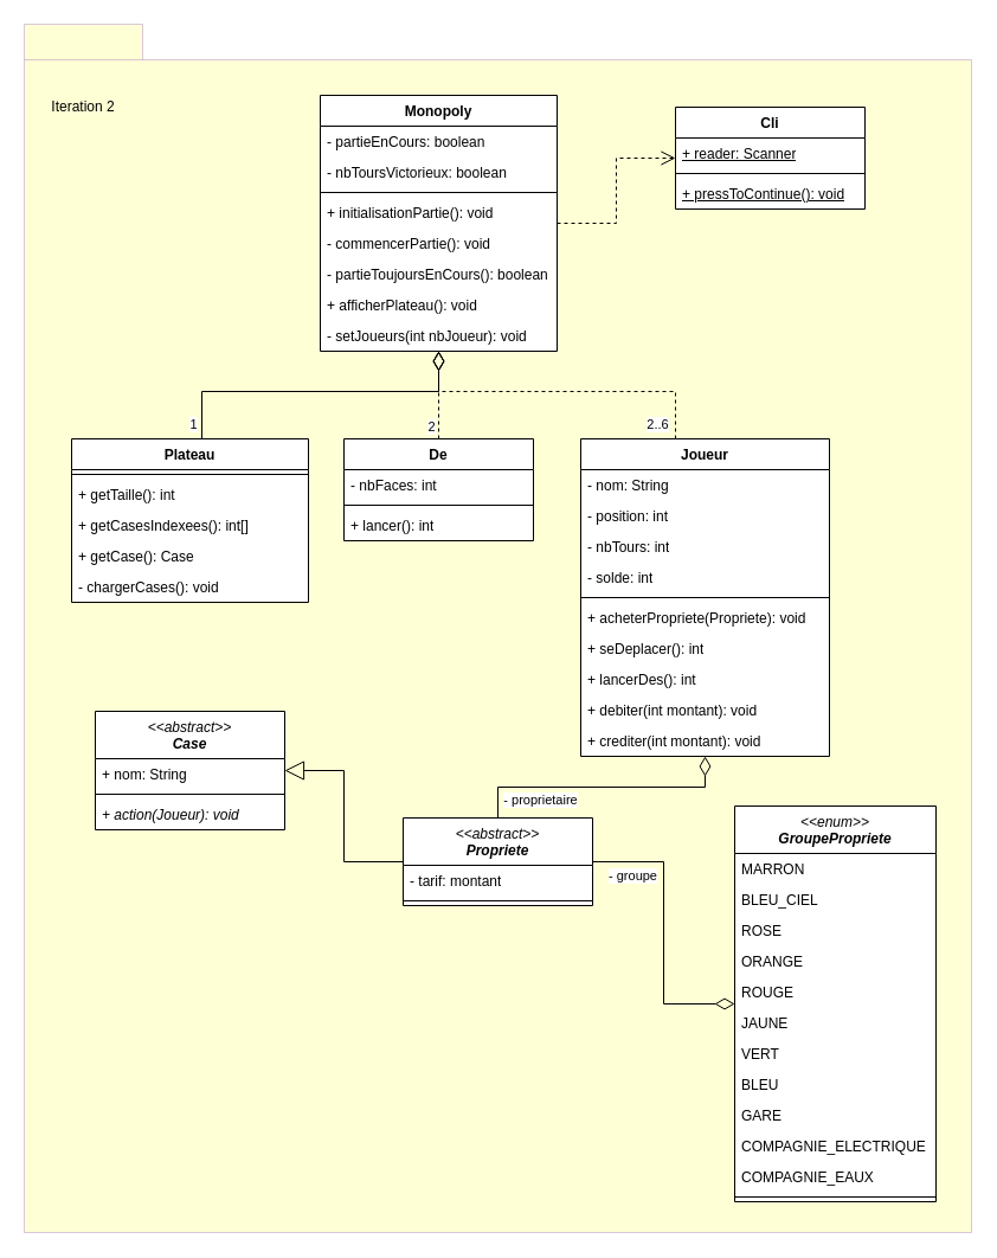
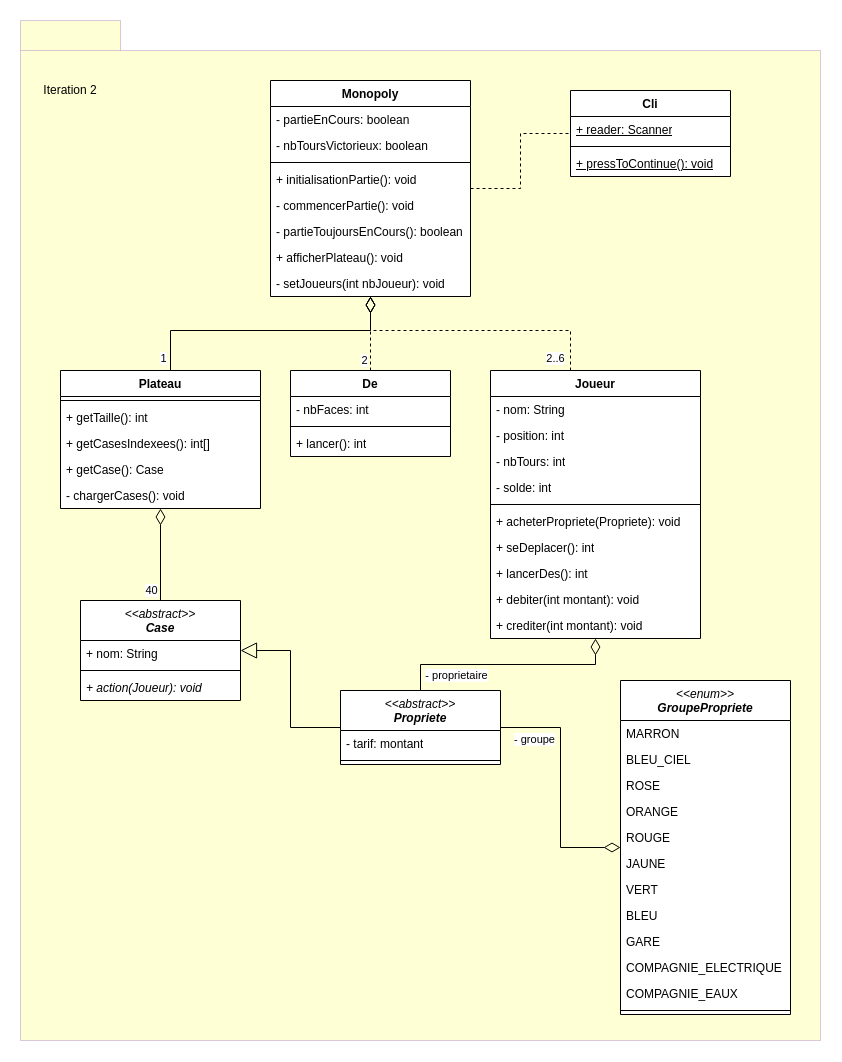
  <mxCell id="0" />
  <mxCell id="1" parent="0" />
  <mxCell id="2" value="" style="shape=folder;fontStyle=0;spacingTop=10;tabWidth=100;tabHeight=30;tabPosition=left;html=1;whiteSpace=wrap;fillColor=#FFFF99;strokeColor=#A373BF;opacity=40;" parent="1" vertex="1"><mxGeometry x="20" y="20" width="800" height="1020" as="geometry" /></mxCell>
- <mxCell id="3" style="edgeStyle=orthogonalEdgeStyle;rounded=0;orthogonalLoop=1;jettySize=auto;html=1;endArrow=open;endFill=0;dashed=1;endSize=10;" parent="1" source="4" target="41" edge="1"><mxGeometry relative="1" as="geometry" /></mxCell>
+ <mxCell id="3" style="edgeStyle=orthogonalEdgeStyle;rounded=0;orthogonalLoop=1;jettySize=auto;html=1;endArrow=none;endFill=0;dashed=1;endSize=10;" parent="1" source="4" target="41" edge="1"><mxGeometry relative="1" as="geometry" /></mxCell>
  <mxCell id="4" value="Monopoly" style="swimlane;fontStyle=1;align=center;verticalAlign=top;childLayout=stackLayout;horizontal=1;startSize=26;horizontalStack=0;resizeParent=1;resizeParentMax=0;resizeLast=0;collapsible=1;marginBottom=0;whiteSpace=wrap;html=1;swimlaneFillColor=default;" parent="1" vertex="1"><mxGeometry x="270" y="80" width="200" height="216" as="geometry" /></mxCell>
  <mxCell id="5" value="- partieEnCours: boolean" style="text;strokeColor=none;fillColor=none;align=left;verticalAlign=top;spacingLeft=4;spacingRight=4;overflow=hidden;rotatable=0;points=[[0,0.5],[1,0.5]];portConstraint=eastwest;whiteSpace=wrap;html=1;" parent="4" vertex="1"><mxGeometry y="26" width="200" height="26" as="geometry" /></mxCell>
  <mxCell id="6" value="- nbToursVictorieux: boolean" style="text;strokeColor=none;fillColor=none;align=left;verticalAlign=top;spacingLeft=4;spacingRight=4;overflow=hidden;rotatable=0;points=[[0,0.5],[1,0.5]];portConstraint=eastwest;whiteSpace=wrap;html=1;" parent="4" vertex="1"><mxGeometry y="52" width="200" height="26" as="geometry" /></mxCell>
  <mxCell id="7" value="" style="line;strokeWidth=1;fillColor=none;align=left;verticalAlign=middle;spacingTop=-1;spacingLeft=3;spacingRight=3;rotatable=0;labelPosition=right;points=[];portConstraint=eastwest;strokeColor=inherit;" parent="4" vertex="1"><mxGeometry y="78" width="200" height="8" as="geometry" /></mxCell>
  <mxCell id="8" value="+ initialisationPartie(): void" style="text;strokeColor=none;fillColor=none;align=left;verticalAlign=top;spacingLeft=4;spacingRight=4;overflow=hidden;rotatable=0;points=[[0,0.5],[1,0.5]];portConstraint=eastwest;whiteSpace=wrap;html=1;" parent="4" vertex="1"><mxGeometry y="86" width="200" height="26" as="geometry" /></mxCell>
  <mxCell id="9" value="- commencerPartie(): void" style="text;strokeColor=none;fillColor=none;align=left;verticalAlign=top;spacingLeft=4;spacingRight=4;overflow=hidden;rotatable=0;points=[[0,0.5],[1,0.5]];portConstraint=eastwest;whiteSpace=wrap;html=1;" parent="4" vertex="1"><mxGeometry y="112" width="200" height="26" as="geometry" /></mxCell>
  <mxCell id="10" value="- partieToujoursEnCours(): boolean" style="text;strokeColor=none;fillColor=none;align=left;verticalAlign=top;spacingLeft=4;spacingRight=4;overflow=hidden;rotatable=0;points=[[0,0.5],[1,0.5]];portConstraint=eastwest;whiteSpace=wrap;html=1;" parent="4" vertex="1"><mxGeometry y="138" width="200" height="26" as="geometry" /></mxCell>
  <mxCell id="11" value="+ afficherPlateau(): void" style="text;strokeColor=none;fillColor=none;align=left;verticalAlign=top;spacingLeft=4;spacingRight=4;overflow=hidden;rotatable=0;points=[[0,0.5],[1,0.5]];portConstraint=eastwest;whiteSpace=wrap;html=1;" parent="4" vertex="1"><mxGeometry y="164" width="200" height="26" as="geometry" /></mxCell>
  <mxCell id="12" value="- setJoueurs(int nbJoueur): void" style="text;strokeColor=none;fillColor=none;align=left;verticalAlign=top;spacingLeft=4;spacingRight=4;overflow=hidden;rotatable=0;points=[[0,0.5],[1,0.5]];portConstraint=eastwest;whiteSpace=wrap;html=1;" parent="4" vertex="1"><mxGeometry y="190" width="200" height="26" as="geometry" /></mxCell>
  <mxCell id="13" style="edgeStyle=orthogonalEdgeStyle;rounded=0;orthogonalLoop=1;jettySize=auto;html=1;endArrow=diamondThin;endFill=0;endSize=14;dashed=1;" parent="1" source="15" target="4" edge="1"><mxGeometry relative="1" as="geometry" /></mxCell>
  <mxCell id="14" value="2" style="edgeLabel;html=1;align=center;verticalAlign=middle;resizable=0;points=[];" parent="13" vertex="1" connectable="0"><mxGeometry x="-0.752" relative="1" as="geometry"><mxPoint x="-7" y="-2" as="offset" /></mxGeometry></mxCell>
  <mxCell id="15" value="De" style="swimlane;fontStyle=1;align=center;verticalAlign=top;childLayout=stackLayout;horizontal=1;startSize=26;horizontalStack=0;resizeParent=1;resizeParentMax=0;resizeLast=0;collapsible=1;marginBottom=0;whiteSpace=wrap;html=1;fillColor=default;rounded=0;shadow=0;glass=0;swimlaneLine=1;gradientColor=none;swimlaneFillColor=default;" parent="1" vertex="1"><mxGeometry x="290" y="370" width="160" height="86" as="geometry" /></mxCell>
  <mxCell id="16" value="- nbFaces: int" style="text;align=left;verticalAlign=top;spacingLeft=4;spacingRight=4;overflow=hidden;rotatable=0;points=[[0,0.5],[1,0.5]];portConstraint=eastwest;whiteSpace=wrap;html=1;" parent="15" vertex="1"><mxGeometry y="26" width="160" height="26" as="geometry" /></mxCell>
  <mxCell id="17" value="" style="line;strokeWidth=1;fillColor=none;align=left;verticalAlign=middle;spacingTop=-1;spacingLeft=3;spacingRight=3;rotatable=0;labelPosition=right;points=[];portConstraint=eastwest;strokeColor=inherit;" parent="15" vertex="1"><mxGeometry y="52" width="160" height="8" as="geometry" /></mxCell>
  <mxCell id="18" value="+ lancer(): int" style="text;align=left;verticalAlign=top;spacingLeft=4;spacingRight=4;overflow=hidden;rotatable=0;points=[[0,0.5],[1,0.5]];portConstraint=eastwest;whiteSpace=wrap;html=1;" parent="15" vertex="1"><mxGeometry y="60" width="160" height="26" as="geometry" /></mxCell>
  <mxCell id="19" style="edgeStyle=orthogonalEdgeStyle;rounded=0;orthogonalLoop=1;jettySize=auto;html=1;endArrow=diamondThin;endFill=0;endSize=14;" parent="1" source="21" target="4" edge="1"><mxGeometry relative="1" as="geometry"><Array as="points"><mxPoint x="170" y="330" /><mxPoint x="370" y="330" /></Array></mxGeometry></mxCell>
  <mxCell id="20" value="1" style="edgeLabel;html=1;align=center;verticalAlign=middle;resizable=0;points=[];" parent="19" vertex="1" connectable="0"><mxGeometry x="-0.893" relative="1" as="geometry"><mxPoint x="-8" y="2" as="offset" /></mxGeometry></mxCell>
  <mxCell id="21" value="Plateau" style="swimlane;fontStyle=1;align=center;verticalAlign=top;childLayout=stackLayout;horizontal=1;startSize=26;horizontalStack=0;resizeParent=1;resizeParentMax=0;resizeLast=0;collapsible=1;marginBottom=0;whiteSpace=wrap;html=1;swimlaneFillColor=default;" parent="1" vertex="1"><mxGeometry x="60" y="370" width="200" height="138" as="geometry" /></mxCell>
  <mxCell id="22" value="" style="line;strokeWidth=1;fillColor=none;align=left;verticalAlign=middle;spacingTop=-1;spacingLeft=3;spacingRight=3;rotatable=0;labelPosition=right;points=[];portConstraint=eastwest;strokeColor=inherit;" parent="21" vertex="1"><mxGeometry y="26" width="200" height="8" as="geometry" /></mxCell>
  <mxCell id="23" value="+ getTaille(): int" style="text;strokeColor=none;fillColor=none;align=left;verticalAlign=top;spacingLeft=4;spacingRight=4;overflow=hidden;rotatable=0;points=[[0,0.5],[1,0.5]];portConstraint=eastwest;whiteSpace=wrap;html=1;" parent="21" vertex="1"><mxGeometry y="34" width="200" height="26" as="geometry" /></mxCell>
  <mxCell id="24" value="+ getCasesIndexees(): int[]" style="text;strokeColor=none;fillColor=none;align=left;verticalAlign=top;spacingLeft=4;spacingRight=4;overflow=hidden;rotatable=0;points=[[0,0.5],[1,0.5]];portConstraint=eastwest;whiteSpace=wrap;html=1;" parent="21" vertex="1"><mxGeometry y="60" width="200" height="26" as="geometry" /></mxCell>
  <mxCell id="25" value="+ getCase(): Case" style="text;strokeColor=none;fillColor=none;align=left;verticalAlign=top;spacingLeft=4;spacingRight=4;overflow=hidden;rotatable=0;points=[[0,0.5],[1,0.5]];portConstraint=eastwest;whiteSpace=wrap;html=1;" parent="21" vertex="1"><mxGeometry y="86" width="200" height="26" as="geometry" /></mxCell>
  <mxCell id="26" value="- chargerCases(): void" style="text;strokeColor=none;fillColor=none;align=left;verticalAlign=top;spacingLeft=4;spacingRight=4;overflow=hidden;rotatable=0;points=[[0,0.5],[1,0.5]];portConstraint=eastwest;whiteSpace=wrap;html=1;" parent="21" vertex="1"><mxGeometry y="112" width="200" height="26" as="geometry" /></mxCell>
  <mxCell id="27" style="edgeStyle=orthogonalEdgeStyle;rounded=0;orthogonalLoop=1;jettySize=auto;html=1;endArrow=diamondThin;endFill=0;endSize=14;dashed=1;" parent="1" source="29" target="4" edge="1"><mxGeometry relative="1" as="geometry"><Array as="points"><mxPoint x="570" y="330" /><mxPoint x="370" y="330" /></Array></mxGeometry></mxCell>
  <mxCell id="28" value="2..6" style="edgeLabel;html=1;align=center;verticalAlign=middle;resizable=0;points=[];" parent="27" vertex="1" connectable="0"><mxGeometry x="-0.895" relative="1" as="geometry"><mxPoint x="-16" y="1" as="offset" /></mxGeometry></mxCell>
  <mxCell id="29" value="Joueur" style="swimlane;fontStyle=1;align=center;verticalAlign=top;childLayout=stackLayout;horizontal=1;startSize=26;horizontalStack=0;resizeParent=1;resizeParentMax=0;resizeLast=0;collapsible=1;marginBottom=0;whiteSpace=wrap;html=1;swimlaneFillColor=default;" parent="1" vertex="1"><mxGeometry x="490" y="370" width="210" height="268" as="geometry" /></mxCell>
  <mxCell id="30" value="- nom: String" style="text;strokeColor=none;fillColor=none;align=left;verticalAlign=top;spacingLeft=4;spacingRight=4;overflow=hidden;rotatable=0;points=[[0,0.5],[1,0.5]];portConstraint=eastwest;whiteSpace=wrap;html=1;" parent="29" vertex="1"><mxGeometry y="26" width="210" height="26" as="geometry" /></mxCell>
  <mxCell id="31" value="- position: int" style="text;strokeColor=none;fillColor=none;align=left;verticalAlign=top;spacingLeft=4;spacingRight=4;overflow=hidden;rotatable=0;points=[[0,0.5],[1,0.5]];portConstraint=eastwest;whiteSpace=wrap;html=1;" parent="29" vertex="1"><mxGeometry y="52" width="210" height="26" as="geometry" /></mxCell>
  <mxCell id="32" value="- nbTours: int" style="text;strokeColor=none;fillColor=none;align=left;verticalAlign=top;spacingLeft=4;spacingRight=4;overflow=hidden;rotatable=0;points=[[0,0.5],[1,0.5]];portConstraint=eastwest;whiteSpace=wrap;html=1;" parent="29" vertex="1"><mxGeometry y="78" width="210" height="26" as="geometry" /></mxCell>
  <mxCell id="33" value="- solde: int" style="text;strokeColor=none;fillColor=none;align=left;verticalAlign=top;spacingLeft=4;spacingRight=4;overflow=hidden;rotatable=0;points=[[0,0.5],[1,0.5]];portConstraint=eastwest;whiteSpace=wrap;html=1;" parent="29" vertex="1"><mxGeometry y="104" width="210" height="26" as="geometry" /></mxCell>
  <mxCell id="34" value="" style="line;strokeWidth=1;fillColor=none;align=left;verticalAlign=middle;spacingTop=-1;spacingLeft=3;spacingRight=3;rotatable=0;labelPosition=right;points=[];portConstraint=eastwest;strokeColor=inherit;" parent="29" vertex="1"><mxGeometry y="130" width="210" height="8" as="geometry" /></mxCell>
  <mxCell id="35" value="+ acheterPropriete(Propriete): void" style="text;strokeColor=none;fillColor=none;align=left;verticalAlign=top;spacingLeft=4;spacingRight=4;overflow=hidden;rotatable=0;points=[[0,0.5],[1,0.5]];portConstraint=eastwest;whiteSpace=wrap;html=1;" parent="29" vertex="1"><mxGeometry y="138" width="210" height="26" as="geometry" /></mxCell>
  <mxCell id="36" value="+ seDeplacer(): int" style="text;strokeColor=none;fillColor=none;align=left;verticalAlign=top;spacingLeft=4;spacingRight=4;overflow=hidden;rotatable=0;points=[[0,0.5],[1,0.5]];portConstraint=eastwest;whiteSpace=wrap;html=1;" parent="29" vertex="1"><mxGeometry y="164" width="210" height="26" as="geometry" /></mxCell>
  <mxCell id="37" value="+ lancerDes(): int" style="text;strokeColor=none;fillColor=none;align=left;verticalAlign=top;spacingLeft=4;spacingRight=4;overflow=hidden;rotatable=0;points=[[0,0.5],[1,0.5]];portConstraint=eastwest;whiteSpace=wrap;html=1;" parent="29" vertex="1"><mxGeometry y="190" width="210" height="26" as="geometry" /></mxCell>
  <mxCell id="38" value="+ debiter(int montant): void" style="text;strokeColor=none;fillColor=none;align=left;verticalAlign=top;spacingLeft=4;spacingRight=4;overflow=hidden;rotatable=0;points=[[0,0.5],[1,0.5]];portConstraint=eastwest;whiteSpace=wrap;html=1;" parent="29" vertex="1"><mxGeometry y="216" width="210" height="26" as="geometry" /></mxCell>
  <mxCell id="39" value="+ crediter(int montant): void" style="text;strokeColor=none;fillColor=none;align=left;verticalAlign=top;spacingLeft=4;spacingRight=4;overflow=hidden;rotatable=0;points=[[0,0.5],[1,0.5]];portConstraint=eastwest;whiteSpace=wrap;html=1;" parent="29" vertex="1"><mxGeometry y="242" width="210" height="26" as="geometry" /></mxCell>
  <mxCell id="40" value="Iteration 2" style="text;html=1;strokeColor=none;fillColor=none;align=center;verticalAlign=middle;whiteSpace=wrap;rounded=0;" parent="1" vertex="1"><mxGeometry x="40" y="75" width="60" height="30" as="geometry" /></mxCell>
  <mxCell id="41" value="Cli" style="swimlane;fontStyle=1;align=center;verticalAlign=top;childLayout=stackLayout;horizontal=1;startSize=26;horizontalStack=0;resizeParent=1;resizeParentMax=0;resizeLast=0;collapsible=1;marginBottom=0;whiteSpace=wrap;html=1;fillColor=default;rounded=0;shadow=0;glass=0;swimlaneLine=1;gradientColor=none;swimlaneFillColor=default;" parent="1" vertex="1"><mxGeometry x="570" y="90" width="160" height="86" as="geometry" /></mxCell>
  <mxCell id="42" value="&lt;u&gt;+ reader: Scanner&lt;/u&gt;" style="text;align=left;verticalAlign=top;spacingLeft=4;spacingRight=4;overflow=hidden;rotatable=0;points=[[0,0.5],[1,0.5]];portConstraint=eastwest;whiteSpace=wrap;html=1;" parent="41" vertex="1"><mxGeometry y="26" width="160" height="26" as="geometry" /></mxCell>
  <mxCell id="43" value="" style="line;strokeWidth=1;fillColor=none;align=left;verticalAlign=middle;spacingTop=-1;spacingLeft=3;spacingRight=3;rotatable=0;labelPosition=right;points=[];portConstraint=eastwest;strokeColor=inherit;" parent="41" vertex="1"><mxGeometry y="52" width="160" height="8" as="geometry" /></mxCell>
  <mxCell id="44" value="&lt;u&gt;+ pressToContinue(): void&lt;br&gt;&lt;/u&gt;" style="text;align=left;verticalAlign=top;spacingLeft=4;spacingRight=4;overflow=hidden;rotatable=0;points=[[0,0.5],[1,0.5]];portConstraint=eastwest;whiteSpace=wrap;html=1;" parent="41" vertex="1"><mxGeometry y="60" width="160" height="26" as="geometry" /></mxCell>
+ <mxCell id="45" style="edgeStyle=none;html=1;endArrow=diamondThin;endFill=0;endSize=14;" parent="1" source="47" target="21" edge="1"><mxGeometry relative="1" as="geometry" /></mxCell>
+ <mxCell id="46" value="40" style="edgeLabel;html=1;align=center;verticalAlign=middle;resizable=0;points=[];" parent="45" vertex="1" connectable="0"><mxGeometry x="-0.759" relative="1" as="geometry"><mxPoint x="-10" as="offset" /></mxGeometry></mxCell>
  <mxCell id="47" value="&lt;i style=&quot;&quot;&gt;&lt;span style=&quot;font-weight: normal;&quot;&gt;&amp;lt;&amp;lt;abstract&amp;gt;&amp;gt;&lt;br&gt;&lt;/span&gt;Case&lt;/i&gt;" style="swimlane;fontStyle=1;align=center;verticalAlign=top;childLayout=stackLayout;horizontal=1;startSize=40;horizontalStack=0;resizeParent=1;resizeParentMax=0;resizeLast=0;collapsible=1;marginBottom=0;whiteSpace=wrap;html=1;swimlaneFillColor=default;" parent="1" vertex="1"><mxGeometry x="80" y="600" width="160" height="100" as="geometry" /></mxCell>
  <mxCell id="48" value="+ nom: String" style="text;strokeColor=none;fillColor=none;align=left;verticalAlign=top;spacingLeft=4;spacingRight=4;overflow=hidden;rotatable=0;points=[[0,0.5],[1,0.5]];portConstraint=eastwest;whiteSpace=wrap;html=1;" parent="47" vertex="1"><mxGeometry y="40" width="160" height="26" as="geometry" /></mxCell>
  <mxCell id="49" value="" style="line;strokeWidth=1;fillColor=none;align=left;verticalAlign=middle;spacingTop=-1;spacingLeft=3;spacingRight=3;rotatable=0;labelPosition=right;points=[];portConstraint=eastwest;strokeColor=inherit;" parent="47" vertex="1"><mxGeometry y="66" width="160" height="8" as="geometry" /></mxCell>
  <mxCell id="50" value="&lt;i&gt;+ action(Joueur): void&lt;/i&gt;" style="text;strokeColor=none;fillColor=none;align=left;verticalAlign=top;spacingLeft=4;spacingRight=4;overflow=hidden;rotatable=0;points=[[0,0.5],[1,0.5]];portConstraint=eastwest;whiteSpace=wrap;html=1;" parent="47" vertex="1"><mxGeometry y="74" width="160" height="26" as="geometry" /></mxCell>
  <mxCell id="51" style="edgeStyle=orthogonalEdgeStyle;rounded=0;html=1;endArrow=block;endFill=0;endSize=14;" parent="1" source="56" target="47" edge="1"><mxGeometry relative="1" as="geometry" /></mxCell>
  <mxCell id="52" style="edgeStyle=orthogonalEdgeStyle;rounded=0;html=1;endArrow=diamondThin;endFill=0;endSize=14;" parent="1" source="56" target="29" edge="1"><mxGeometry relative="1" as="geometry" /></mxCell>
  <mxCell id="53" value="- proprietaire" style="edgeLabel;html=1;align=center;verticalAlign=middle;resizable=0;points=[];" parent="52" vertex="1" connectable="0"><mxGeometry x="0.004" relative="1" as="geometry"><mxPoint x="-53" y="10" as="offset" /></mxGeometry></mxCell>
  <mxCell id="54" style="edgeStyle=orthogonalEdgeStyle;rounded=0;html=1;endArrow=diamondThin;endFill=0;endSize=14;" parent="1" source="56" target="59" edge="1"><mxGeometry relative="1" as="geometry" /></mxCell>
  <mxCell id="55" value="- groupe" style="edgeLabel;html=1;align=center;verticalAlign=middle;resizable=0;points=[];" parent="54" vertex="1" connectable="0"><mxGeometry x="-0.733" relative="1" as="geometry"><mxPoint x="1" y="11" as="offset" /></mxGeometry></mxCell>
  <mxCell id="56" value="&lt;i style=&quot;&quot;&gt;&lt;span style=&quot;font-weight: normal;&quot;&gt;&amp;lt;&amp;lt;abstract&amp;gt;&amp;gt;&lt;br&gt;&lt;/span&gt;Propriete&lt;/i&gt;" style="swimlane;fontStyle=1;align=center;verticalAlign=top;childLayout=stackLayout;horizontal=1;startSize=40;horizontalStack=0;resizeParent=1;resizeParentMax=0;resizeLast=0;collapsible=1;marginBottom=0;whiteSpace=wrap;html=1;swimlaneFillColor=default;" parent="1" vertex="1"><mxGeometry x="340" y="690" width="160" height="74" as="geometry" /></mxCell>
  <mxCell id="57" value="- tarif: montant" style="text;strokeColor=none;fillColor=none;align=left;verticalAlign=top;spacingLeft=4;spacingRight=4;overflow=hidden;rotatable=0;points=[[0,0.5],[1,0.5]];portConstraint=eastwest;whiteSpace=wrap;html=1;" parent="56" vertex="1"><mxGeometry y="40" width="160" height="26" as="geometry" /></mxCell>
  <mxCell id="58" value="" style="line;strokeWidth=1;fillColor=none;align=left;verticalAlign=middle;spacingTop=-1;spacingLeft=3;spacingRight=3;rotatable=0;labelPosition=right;points=[];portConstraint=eastwest;strokeColor=inherit;" parent="56" vertex="1"><mxGeometry y="66" width="160" height="8" as="geometry" /></mxCell>
  <mxCell id="59" value="&lt;i style=&quot;&quot;&gt;&lt;span style=&quot;font-weight: normal;&quot;&gt;&amp;lt;&amp;lt;enum&amp;gt;&amp;gt;&lt;br&gt;&lt;/span&gt;GroupePropriete&lt;/i&gt;" style="swimlane;fontStyle=1;align=center;verticalAlign=top;childLayout=stackLayout;horizontal=1;startSize=40;horizontalStack=0;resizeParent=1;resizeParentMax=0;resizeLast=0;collapsible=1;marginBottom=0;whiteSpace=wrap;html=1;swimlaneFillColor=default;" parent="1" vertex="1"><mxGeometry x="620" y="680" width="170" height="334" as="geometry" /></mxCell>
  <mxCell id="60" value="MARRON" style="text;strokeColor=none;fillColor=none;align=left;verticalAlign=top;spacingLeft=4;spacingRight=4;overflow=hidden;rotatable=0;points=[[0,0.5],[1,0.5]];portConstraint=eastwest;whiteSpace=wrap;html=1;" parent="59" vertex="1"><mxGeometry y="40" width="170" height="26" as="geometry" /></mxCell>
  <mxCell id="61" value="BLEU_CIEL" style="text;strokeColor=none;fillColor=none;align=left;verticalAlign=top;spacingLeft=4;spacingRight=4;overflow=hidden;rotatable=0;points=[[0,0.5],[1,0.5]];portConstraint=eastwest;whiteSpace=wrap;html=1;" parent="59" vertex="1"><mxGeometry y="66" width="170" height="26" as="geometry" /></mxCell>
  <mxCell id="62" value="ROSE" style="text;strokeColor=none;fillColor=none;align=left;verticalAlign=top;spacingLeft=4;spacingRight=4;overflow=hidden;rotatable=0;points=[[0,0.5],[1,0.5]];portConstraint=eastwest;whiteSpace=wrap;html=1;" parent="59" vertex="1"><mxGeometry y="92" width="170" height="26" as="geometry" /></mxCell>
  <mxCell id="63" value="ORANGE" style="text;strokeColor=none;fillColor=none;align=left;verticalAlign=top;spacingLeft=4;spacingRight=4;overflow=hidden;rotatable=0;points=[[0,0.5],[1,0.5]];portConstraint=eastwest;whiteSpace=wrap;html=1;" parent="59" vertex="1"><mxGeometry y="118" width="170" height="26" as="geometry" /></mxCell>
  <mxCell id="64" value="ROUGE" style="text;strokeColor=none;fillColor=none;align=left;verticalAlign=top;spacingLeft=4;spacingRight=4;overflow=hidden;rotatable=0;points=[[0,0.5],[1,0.5]];portConstraint=eastwest;whiteSpace=wrap;html=1;" parent="59" vertex="1"><mxGeometry y="144" width="170" height="26" as="geometry" /></mxCell>
  <mxCell id="65" value="JAUNE" style="text;strokeColor=none;fillColor=none;align=left;verticalAlign=top;spacingLeft=4;spacingRight=4;overflow=hidden;rotatable=0;points=[[0,0.5],[1,0.5]];portConstraint=eastwest;whiteSpace=wrap;html=1;" parent="59" vertex="1"><mxGeometry y="170" width="170" height="26" as="geometry" /></mxCell>
  <mxCell id="66" value="VERT" style="text;strokeColor=none;fillColor=none;align=left;verticalAlign=top;spacingLeft=4;spacingRight=4;overflow=hidden;rotatable=0;points=[[0,0.5],[1,0.5]];portConstraint=eastwest;whiteSpace=wrap;html=1;" parent="59" vertex="1"><mxGeometry y="196" width="170" height="26" as="geometry" /></mxCell>
  <mxCell id="67" value="BLEU" style="text;strokeColor=none;fillColor=none;align=left;verticalAlign=top;spacingLeft=4;spacingRight=4;overflow=hidden;rotatable=0;points=[[0,0.5],[1,0.5]];portConstraint=eastwest;whiteSpace=wrap;html=1;" parent="59" vertex="1"><mxGeometry y="222" width="170" height="26" as="geometry" /></mxCell>
  <mxCell id="68" value="GARE" style="text;strokeColor=none;fillColor=none;align=left;verticalAlign=top;spacingLeft=4;spacingRight=4;overflow=hidden;rotatable=0;points=[[0,0.5],[1,0.5]];portConstraint=eastwest;whiteSpace=wrap;html=1;" parent="59" vertex="1"><mxGeometry y="248" width="170" height="26" as="geometry" /></mxCell>
  <mxCell id="69" value="COMPAGNIE_ELECTRIQUE" style="text;strokeColor=none;fillColor=none;align=left;verticalAlign=top;spacingLeft=4;spacingRight=4;overflow=hidden;rotatable=0;points=[[0,0.5],[1,0.5]];portConstraint=eastwest;whiteSpace=wrap;html=1;" parent="59" vertex="1"><mxGeometry y="274" width="170" height="26" as="geometry" /></mxCell>
  <mxCell id="70" value="COMPAGNIE_EAUX" style="text;strokeColor=none;fillColor=none;align=left;verticalAlign=top;spacingLeft=4;spacingRight=4;overflow=hidden;rotatable=0;points=[[0,0.5],[1,0.5]];portConstraint=eastwest;whiteSpace=wrap;html=1;" parent="59" vertex="1"><mxGeometry y="300" width="170" height="26" as="geometry" /></mxCell>
  <mxCell id="71" value="" style="line;strokeWidth=1;fillColor=none;align=left;verticalAlign=middle;spacingTop=-1;spacingLeft=3;spacingRight=3;rotatable=0;labelPosition=right;points=[];portConstraint=eastwest;strokeColor=inherit;" parent="59" vertex="1"><mxGeometry y="326" width="170" height="8" as="geometry" /></mxCell>
